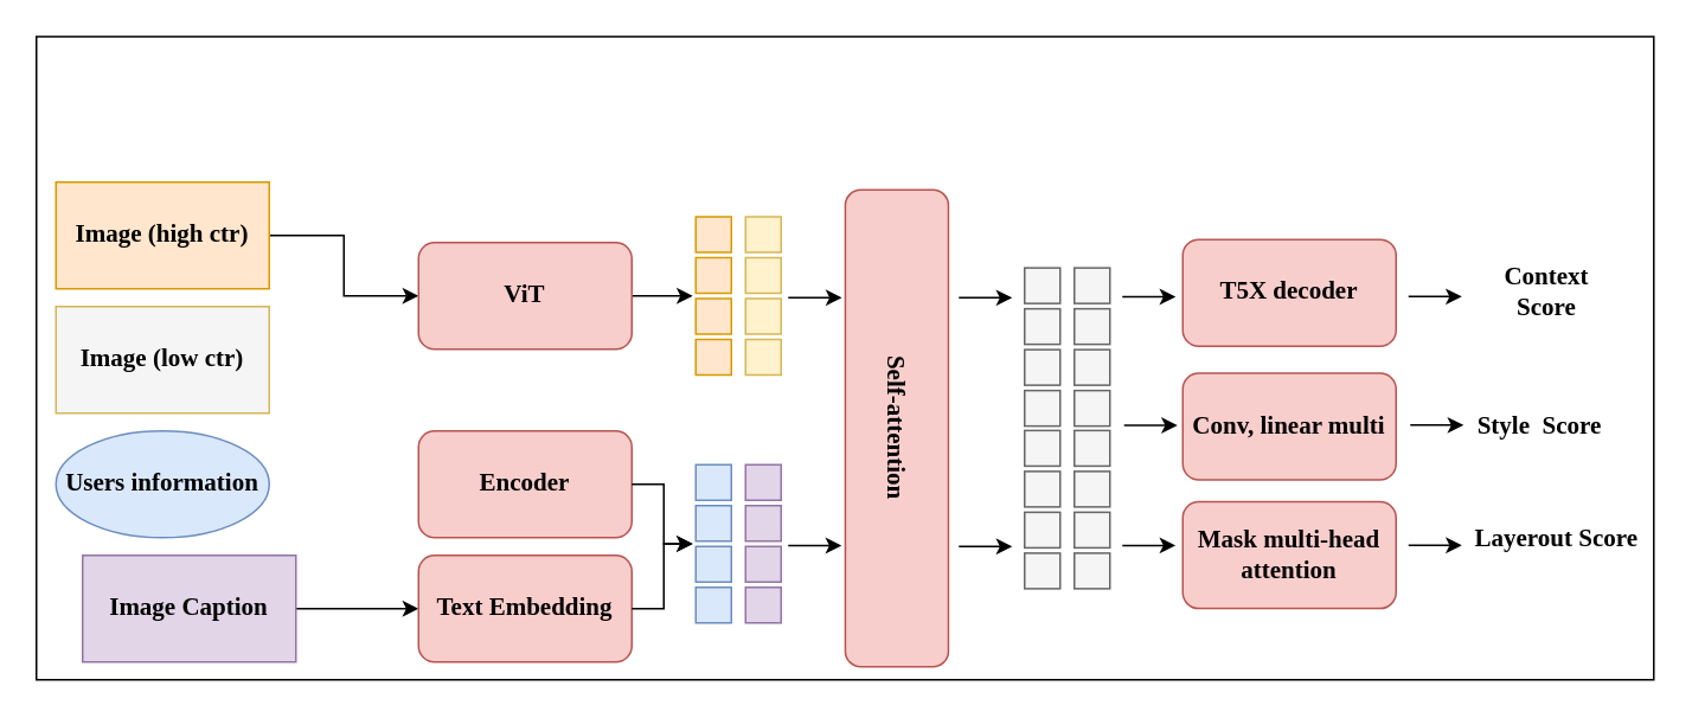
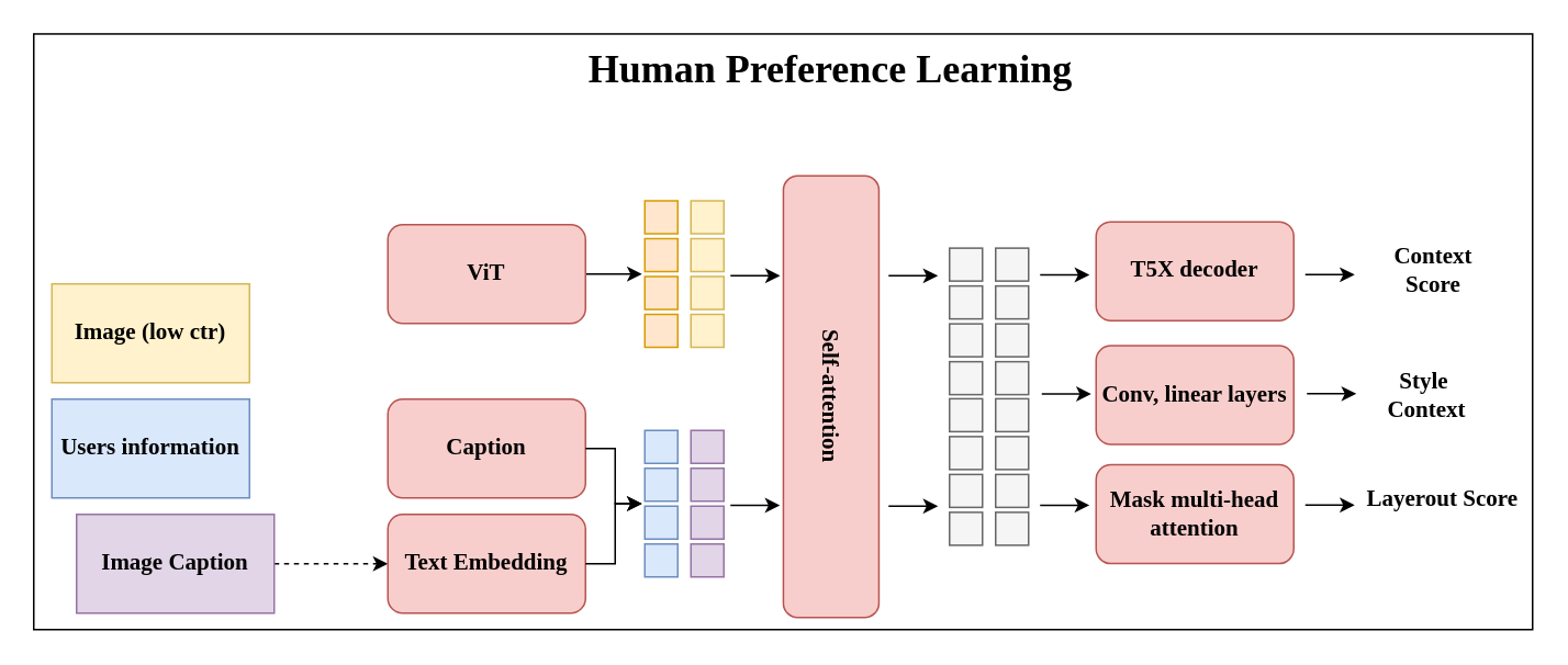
  <mxCell id="0" />
  <mxCell id="1" parent="0" />
  <mxCell id="2" value="" style="rounded=0;whiteSpace=wrap;html=1;" vertex="1" parent="1"><mxGeometry x="20" y="20.13" width="910" height="361.87" as="geometry" /></mxCell>
- <mxCell id="3" style="edgeStyle=orthogonalEdgeStyle;rounded=0;orthogonalLoop=1;jettySize=auto;html=1;fontFamily=Times New Roman;fontSize=14;fontStyle=1" edge="1" parent="1" source="4" target="12"><mxGeometry relative="1" as="geometry" /></mxCell>
+ <mxCell id="3" style="edgeStyle=orthogonalEdgeStyle;rounded=0;orthogonalLoop=1;jettySize=auto;html=1;fontFamily=Times New Roman;fontSize=14;fontStyle=1;dashed=1;" edge="1" parent="1" source="4" target="12"><mxGeometry relative="1" as="geometry" /></mxCell>
  <mxCell id="4" value="Image Caption" style="rounded=0;whiteSpace=wrap;html=1;fillColor=#e1d5e7;strokeColor=#9673a6;fontFamily=Times New Roman;fontSize=14;fontStyle=1" vertex="1" parent="1"><mxGeometry x="46" y="312" width="120" height="60" as="geometry" /></mxCell>
- <mxCell id="5" style="edgeStyle=orthogonalEdgeStyle;rounded=0;orthogonalLoop=1;jettySize=auto;html=1;entryX=0;entryY=0.5;entryDx=0;entryDy=0;fontFamily=Times New Roman;fontSize=14;fontStyle=1" edge="1" parent="1" source="6" target="10"><mxGeometry relative="1" as="geometry" /></mxCell>
- <mxCell id="6" value="Image (high ctr)" style="rounded=0;whiteSpace=wrap;html=1;fillColor=#ffe6cc;strokeColor=#d79b00;fontFamily=Times New Roman;fontSize=14;fontStyle=1" vertex="1" parent="1"><mxGeometry x="31" y="102" width="120" height="60" as="geometry" /></mxCell>
- <mxCell id="7" value="Image (low ctr)" style="rounded=0;whiteSpace=wrap;html=1;fillColor=#f5f5f5;strokeColor=#d6b656;fontFamily=Times New Roman;fontSize=14;fontStyle=1;" vertex="1" parent="1"><mxGeometry x="31" y="172" width="120" height="60" as="geometry" /></mxCell>
- <mxCell id="8" value="Users information" style="ellipse;whiteSpace=wrap;html=1;fillColor=#dae8fc;strokeColor=#6c8ebf;fontFamily=Times New Roman;fontSize=14;fontStyle=1;" vertex="1" parent="1"><mxGeometry x="31" y="242" width="120" height="60" as="geometry" /></mxCell>
+ <mxCell id="7" value="Image (low ctr)" style="rounded=0;whiteSpace=wrap;html=1;fillColor=#fff2cc;strokeColor=#d6b656;fontFamily=Times New Roman;fontSize=14;fontStyle=1" vertex="1" parent="1"><mxGeometry x="31" y="172" width="120" height="60" as="geometry" /></mxCell>
+ <mxCell id="8" value="Users information" style="rounded=0;whiteSpace=wrap;html=1;fillColor=#dae8fc;strokeColor=#6c8ebf;fontFamily=Times New Roman;fontSize=14;fontStyle=1" vertex="1" parent="1"><mxGeometry x="31" y="242" width="120" height="60" as="geometry" /></mxCell>
  <mxCell id="9" style="edgeStyle=orthogonalEdgeStyle;rounded=0;orthogonalLoop=1;jettySize=auto;html=1;fontFamily=Times New Roman;fontSize=14;fontStyle=1" edge="1" parent="1" source="10"><mxGeometry relative="1" as="geometry"><mxPoint x="389.261" y="166" as="targetPoint" /></mxGeometry></mxCell>
  <mxCell id="10" value="ViT" style="rounded=1;whiteSpace=wrap;html=1;fillColor=#f8cecc;strokeColor=#b85450;fontFamily=Times New Roman;fontSize=14;fontStyle=1" vertex="1" parent="1"><mxGeometry x="235" y="136" width="120" height="60" as="geometry" /></mxCell>
- <mxCell id="11" value="Encoder" style="rounded=1;whiteSpace=wrap;html=1;fillColor=#f8cecc;strokeColor=#b85450;fontFamily=Times New Roman;fontSize=14;fontStyle=1" vertex="1" parent="1"><mxGeometry x="235" y="242" width="120" height="60" as="geometry" /></mxCell>
+ <mxCell id="11" value="Caption" style="rounded=1;whiteSpace=wrap;html=1;fillColor=#f8cecc;strokeColor=#b85450;fontFamily=Times New Roman;fontSize=14;fontStyle=1" vertex="1" parent="1"><mxGeometry x="235" y="242" width="120" height="60" as="geometry" /></mxCell>
  <mxCell id="12" value="Text Embedding" style="rounded=1;whiteSpace=wrap;html=1;fillColor=#f8cecc;strokeColor=#b85450;fontFamily=Times New Roman;fontSize=14;fontStyle=1" vertex="1" parent="1"><mxGeometry x="235" y="312" width="120" height="60" as="geometry" /></mxCell>
  <mxCell id="13" value="" style="rounded=0;whiteSpace=wrap;html=1;fillColor=#ffe6cc;strokeColor=#d79b00;fontFamily=Times New Roman;fontSize=14;fontStyle=1" vertex="1" parent="1"><mxGeometry x="391" y="121.5" width="20" height="20" as="geometry" /></mxCell>
  <mxCell id="14" value="" style="rounded=0;whiteSpace=wrap;html=1;fillColor=#ffe6cc;strokeColor=#d79b00;fontFamily=Times New Roman;fontSize=14;fontStyle=1" vertex="1" parent="1"><mxGeometry x="391" y="144.5" width="20" height="20" as="geometry" /></mxCell>
  <mxCell id="15" value="" style="rounded=0;whiteSpace=wrap;html=1;fillColor=#ffe6cc;strokeColor=#d79b00;fontFamily=Times New Roman;fontSize=14;fontStyle=1" vertex="1" parent="1"><mxGeometry x="391" y="167.5" width="20" height="20" as="geometry" /></mxCell>
  <mxCell id="16" value="" style="rounded=0;whiteSpace=wrap;html=1;fillColor=#ffe6cc;strokeColor=#d79b00;fontFamily=Times New Roman;fontSize=14;fontStyle=1" vertex="1" parent="1"><mxGeometry x="391" y="190.5" width="20" height="20" as="geometry" /></mxCell>
  <mxCell id="17" value="" style="rounded=0;whiteSpace=wrap;html=1;fillColor=#fff2cc;strokeColor=#d6b656;fontFamily=Times New Roman;fontSize=14;fontStyle=1" vertex="1" parent="1"><mxGeometry x="419" y="121.5" width="20" height="20" as="geometry" /></mxCell>
  <mxCell id="18" value="" style="rounded=0;whiteSpace=wrap;html=1;fillColor=#fff2cc;strokeColor=#d6b656;fontFamily=Times New Roman;fontSize=14;fontStyle=1" vertex="1" parent="1"><mxGeometry x="419" y="144.5" width="20" height="20" as="geometry" /></mxCell>
  <mxCell id="19" value="" style="rounded=0;whiteSpace=wrap;html=1;fillColor=#fff2cc;strokeColor=#d6b656;fontFamily=Times New Roman;fontSize=14;fontStyle=1" vertex="1" parent="1"><mxGeometry x="419" y="167.5" width="20" height="20" as="geometry" /></mxCell>
  <mxCell id="20" value="" style="rounded=0;whiteSpace=wrap;html=1;fillColor=#fff2cc;strokeColor=#d6b656;fontFamily=Times New Roman;fontSize=14;fontStyle=1" vertex="1" parent="1"><mxGeometry x="419" y="190.5" width="20" height="20" as="geometry" /></mxCell>
  <mxCell id="21" value="Self-attention" style="rounded=1;whiteSpace=wrap;html=1;rotation=90;fillColor=#f8cecc;strokeColor=#b85450;fontFamily=Times New Roman;fontSize=14;fontStyle=1" vertex="1" parent="1"><mxGeometry x="370" y="211.5" width="268.25" height="58" as="geometry" /></mxCell>
  <mxCell id="22" value="" style="endArrow=classic;html=1;rounded=0;entryX=0.226;entryY=1.034;entryDx=0;entryDy=0;entryPerimeter=0;fontFamily=Times New Roman;fontSize=14;fontStyle=1" edge="1" parent="1" target="21"><mxGeometry width="50" height="50" relative="1" as="geometry"><mxPoint x="443" y="167" as="sourcePoint" /><mxPoint x="482" y="163" as="targetPoint" /></mxGeometry></mxCell>
  <mxCell id="23" value="" style="rounded=0;whiteSpace=wrap;html=1;fillColor=#f5f5f5;strokeColor=#666666;fontColor=#333333;fontFamily=Times New Roman;fontSize=14;fontStyle=1" vertex="1" parent="1"><mxGeometry x="576" y="150.25" width="20" height="20" as="geometry" /></mxCell>
  <mxCell id="24" value="" style="rounded=0;whiteSpace=wrap;html=1;fillColor=#f5f5f5;strokeColor=#666666;fontColor=#333333;fontFamily=Times New Roman;fontSize=14;fontStyle=1" vertex="1" parent="1"><mxGeometry x="576" y="173.25" width="20" height="20" as="geometry" /></mxCell>
  <mxCell id="25" value="" style="rounded=0;whiteSpace=wrap;html=1;fillColor=#f5f5f5;strokeColor=#666666;fontColor=#333333;fontFamily=Times New Roman;fontSize=14;fontStyle=1" vertex="1" parent="1"><mxGeometry x="576" y="196.25" width="20" height="20" as="geometry" /></mxCell>
  <mxCell id="26" value="" style="rounded=0;whiteSpace=wrap;html=1;fillColor=#f5f5f5;strokeColor=#666666;fontColor=#333333;fontFamily=Times New Roman;fontSize=14;fontStyle=1" vertex="1" parent="1"><mxGeometry x="576" y="219.25" width="20" height="20" as="geometry" /></mxCell>
  <mxCell id="27" value="" style="rounded=0;whiteSpace=wrap;html=1;fillColor=#f5f5f5;strokeColor=#666666;fontColor=#333333;fontFamily=Times New Roman;fontSize=14;fontStyle=1" vertex="1" parent="1"><mxGeometry x="604" y="150.25" width="20" height="20" as="geometry" /></mxCell>
  <mxCell id="28" value="" style="rounded=0;whiteSpace=wrap;html=1;fillColor=#f5f5f5;strokeColor=#666666;fontColor=#333333;fontFamily=Times New Roman;fontSize=14;fontStyle=1" vertex="1" parent="1"><mxGeometry x="604" y="173.25" width="20" height="20" as="geometry" /></mxCell>
  <mxCell id="29" value="" style="rounded=0;whiteSpace=wrap;html=1;fillColor=#f5f5f5;strokeColor=#666666;fontColor=#333333;fontFamily=Times New Roman;fontSize=14;fontStyle=1" vertex="1" parent="1"><mxGeometry x="604" y="196.25" width="20" height="20" as="geometry" /></mxCell>
  <mxCell id="30" value="" style="rounded=0;whiteSpace=wrap;html=1;fillColor=#f5f5f5;strokeColor=#666666;fontColor=#333333;fontFamily=Times New Roman;fontSize=14;fontStyle=1" vertex="1" parent="1"><mxGeometry x="604" y="219.25" width="20" height="20" as="geometry" /></mxCell>
  <mxCell id="31" value="" style="rounded=0;whiteSpace=wrap;html=1;fillColor=#f5f5f5;strokeColor=#666666;fontColor=#333333;fontFamily=Times New Roman;fontSize=14;fontStyle=1" vertex="1" parent="1"><mxGeometry x="576" y="241.75" width="20" height="20" as="geometry" /></mxCell>
  <mxCell id="32" value="" style="rounded=0;whiteSpace=wrap;html=1;fillColor=#f5f5f5;strokeColor=#666666;fontColor=#333333;fontFamily=Times New Roman;fontSize=14;fontStyle=1" vertex="1" parent="1"><mxGeometry x="576" y="264.75" width="20" height="20" as="geometry" /></mxCell>
  <mxCell id="33" value="" style="rounded=0;whiteSpace=wrap;html=1;fillColor=#f5f5f5;strokeColor=#666666;fontColor=#333333;fontFamily=Times New Roman;fontSize=14;fontStyle=1" vertex="1" parent="1"><mxGeometry x="576" y="287.75" width="20" height="20" as="geometry" /></mxCell>
  <mxCell id="34" value="" style="rounded=0;whiteSpace=wrap;html=1;fillColor=#f5f5f5;strokeColor=#666666;fontColor=#333333;fontFamily=Times New Roman;fontSize=14;fontStyle=1" vertex="1" parent="1"><mxGeometry x="576" y="310.75" width="20" height="20" as="geometry" /></mxCell>
  <mxCell id="35" value="" style="rounded=0;whiteSpace=wrap;html=1;fillColor=#f5f5f5;strokeColor=#666666;fontColor=#333333;fontFamily=Times New Roman;fontSize=14;fontStyle=1" vertex="1" parent="1"><mxGeometry x="604" y="241.75" width="20" height="20" as="geometry" /></mxCell>
  <mxCell id="36" value="" style="rounded=0;whiteSpace=wrap;html=1;fillColor=#f5f5f5;strokeColor=#666666;fontColor=#333333;fontFamily=Times New Roman;fontSize=14;fontStyle=1" vertex="1" parent="1"><mxGeometry x="604" y="264.75" width="20" height="20" as="geometry" /></mxCell>
  <mxCell id="37" value="" style="rounded=0;whiteSpace=wrap;html=1;fillColor=#f5f5f5;strokeColor=#666666;fontColor=#333333;fontFamily=Times New Roman;fontSize=14;fontStyle=1" vertex="1" parent="1"><mxGeometry x="604" y="287.75" width="20" height="20" as="geometry" /></mxCell>
  <mxCell id="38" value="" style="rounded=0;whiteSpace=wrap;html=1;fillColor=#f5f5f5;strokeColor=#666666;fontColor=#333333;fontFamily=Times New Roman;fontSize=14;fontStyle=1" vertex="1" parent="1"><mxGeometry x="604" y="310.75" width="20" height="20" as="geometry" /></mxCell>
  <mxCell id="39" value="" style="endArrow=classic;html=1;rounded=0;entryX=0.226;entryY=1.034;entryDx=0;entryDy=0;entryPerimeter=0;fontFamily=Times New Roman;fontSize=14;fontStyle=1" edge="1" parent="1"><mxGeometry width="50" height="50" relative="1" as="geometry"><mxPoint x="539" y="167.05" as="sourcePoint" /><mxPoint x="569" y="167.05" as="targetPoint" /></mxGeometry></mxCell>
  <mxCell id="40" value="" style="endArrow=classic;html=1;rounded=0;entryX=0.226;entryY=1.034;entryDx=0;entryDy=0;entryPerimeter=0;fontFamily=Times New Roman;fontSize=14;fontStyle=1" edge="1" parent="1"><mxGeometry width="50" height="50" relative="1" as="geometry"><mxPoint x="539" y="307" as="sourcePoint" /><mxPoint x="569" y="307" as="targetPoint" /></mxGeometry></mxCell>
  <mxCell id="41" value="T5X decoder" style="rounded=1;whiteSpace=wrap;html=1;fillColor=#f8cecc;strokeColor=#b85450;fontFamily=Times New Roman;fontSize=14;fontStyle=1" vertex="1" parent="1"><mxGeometry x="665" y="134.25" width="120" height="60" as="geometry" /></mxCell>
  <mxCell id="42" style="edgeStyle=orthogonalEdgeStyle;rounded=0;orthogonalLoop=1;jettySize=auto;html=1;exitX=1;exitY=0.5;exitDx=0;exitDy=0;fontFamily=Times New Roman;fontSize=14;fontStyle=1" edge="1" parent="1" source="11"><mxGeometry relative="1" as="geometry"><mxPoint x="389.261" y="305.5" as="targetPoint" /><mxPoint x="355" y="305.5" as="sourcePoint" /><Array as="points"><mxPoint x="373" y="272" /><mxPoint x="373" y="306" /></Array></mxGeometry></mxCell>
  <mxCell id="43" value="" style="rounded=0;whiteSpace=wrap;html=1;fillColor=#dae8fc;strokeColor=#6c8ebf;fontFamily=Times New Roman;fontSize=14;fontStyle=1" vertex="1" parent="1"><mxGeometry x="391" y="261" width="20" height="20" as="geometry" /></mxCell>
  <mxCell id="44" value="" style="rounded=0;whiteSpace=wrap;html=1;fillColor=#dae8fc;strokeColor=#6c8ebf;fontFamily=Times New Roman;fontSize=14;fontStyle=1" vertex="1" parent="1"><mxGeometry x="391" y="284" width="20" height="20" as="geometry" /></mxCell>
  <mxCell id="45" value="" style="rounded=0;whiteSpace=wrap;html=1;fillColor=#dae8fc;strokeColor=#6c8ebf;fontFamily=Times New Roman;fontSize=14;fontStyle=1" vertex="1" parent="1"><mxGeometry x="391" y="307" width="20" height="20" as="geometry" /></mxCell>
  <mxCell id="46" value="" style="rounded=0;whiteSpace=wrap;html=1;fillColor=#dae8fc;strokeColor=#6c8ebf;fontFamily=Times New Roman;fontSize=14;fontStyle=1" vertex="1" parent="1"><mxGeometry x="391" y="330" width="20" height="20" as="geometry" /></mxCell>
  <mxCell id="47" value="" style="rounded=0;whiteSpace=wrap;html=1;fillColor=#e1d5e7;strokeColor=#9673a6;fontFamily=Times New Roman;fontSize=14;fontStyle=1" vertex="1" parent="1"><mxGeometry x="419" y="261" width="20" height="20" as="geometry" /></mxCell>
  <mxCell id="48" value="" style="rounded=0;whiteSpace=wrap;html=1;fillColor=#e1d5e7;strokeColor=#9673a6;fontFamily=Times New Roman;fontSize=14;fontStyle=1" vertex="1" parent="1"><mxGeometry x="419" y="284" width="20" height="20" as="geometry" /></mxCell>
  <mxCell id="49" value="" style="rounded=0;whiteSpace=wrap;html=1;fillColor=#e1d5e7;strokeColor=#9673a6;fontFamily=Times New Roman;fontSize=14;fontStyle=1" vertex="1" parent="1"><mxGeometry x="419" y="307" width="20" height="20" as="geometry" /></mxCell>
  <mxCell id="50" value="" style="rounded=0;whiteSpace=wrap;html=1;fillColor=#e1d5e7;strokeColor=#9673a6;fontFamily=Times New Roman;fontSize=14;fontStyle=1" vertex="1" parent="1"><mxGeometry x="419" y="330" width="20" height="20" as="geometry" /></mxCell>
  <mxCell id="51" value="" style="endArrow=classic;html=1;rounded=0;entryX=0.226;entryY=1.034;entryDx=0;entryDy=0;entryPerimeter=0;fontFamily=Times New Roman;fontSize=14;fontStyle=1" edge="1" parent="1"><mxGeometry width="50" height="50" relative="1" as="geometry"><mxPoint x="443" y="306.5" as="sourcePoint" /><mxPoint x="473" y="306.5" as="targetPoint" /></mxGeometry></mxCell>
  <mxCell id="52" style="edgeStyle=orthogonalEdgeStyle;rounded=0;orthogonalLoop=1;jettySize=auto;html=1;exitX=1;exitY=0.5;exitDx=0;exitDy=0;fontFamily=Times New Roman;fontSize=14;fontStyle=1" edge="1" parent="1" source="12"><mxGeometry relative="1" as="geometry"><mxPoint x="389.261" y="305.5" as="targetPoint" /><mxPoint x="355" y="272" as="sourcePoint" /><Array as="points"><mxPoint x="373" y="342" /><mxPoint x="373" y="305" /></Array></mxGeometry></mxCell>
  <mxCell id="53" value="Context Score" style="rounded=0;whiteSpace=wrap;html=1;strokeColor=none;fontFamily=Times New Roman;fontSize=14;fontStyle=1" vertex="1" parent="1"><mxGeometry x="830" y="134" width="80" height="60" as="geometry" /></mxCell>
- <mxCell id="54" value="Conv, linear multi" style="rounded=1;whiteSpace=wrap;html=1;fillColor=#f8cecc;strokeColor=#b85450;fontFamily=Times New Roman;fontSize=14;fontStyle=1" vertex="1" parent="1"><mxGeometry x="665" y="209.5" width="120" height="60" as="geometry" /></mxCell>
- <mxCell id="55" value="Style&amp;nbsp; Score" style="rounded=0;whiteSpace=wrap;html=1;strokeColor=none;fontFamily=Times New Roman;fontSize=14;fontStyle=1" vertex="1" parent="1"><mxGeometry x="826" y="209.5" width="80" height="60" as="geometry" /></mxCell>
+ <mxCell id="54" value="Conv, linear layers" style="rounded=1;whiteSpace=wrap;html=1;fillColor=#f8cecc;strokeColor=#b85450;fontFamily=Times New Roman;fontSize=14;fontStyle=1" vertex="1" parent="1"><mxGeometry x="665" y="209.5" width="120" height="60" as="geometry" /></mxCell>
+ <mxCell id="55" value="Style&amp;nbsp; Context" style="rounded=0;whiteSpace=wrap;html=1;strokeColor=none;fontFamily=Times New Roman;fontSize=14;fontStyle=1" vertex="1" parent="1"><mxGeometry x="826" y="209.5" width="80" height="60" as="geometry" /></mxCell>
  <mxCell id="56" value="Mask multi-head attention" style="rounded=1;whiteSpace=wrap;html=1;fillColor=#f8cecc;strokeColor=#b85450;fontFamily=Times New Roman;fontSize=14;fontStyle=1" vertex="1" parent="1"><mxGeometry x="665" y="281.88" width="120" height="60" as="geometry" /></mxCell>
  <mxCell id="57" value="Layerout Score" style="rounded=0;whiteSpace=wrap;html=1;strokeColor=none;fontFamily=Times New Roman;fontSize=14;fontStyle=1" vertex="1" parent="1"><mxGeometry x="826" y="273" width="99" height="60" as="geometry" /></mxCell>
  <mxCell id="58" value="" style="endArrow=classic;html=1;rounded=0;entryX=0.226;entryY=1.034;entryDx=0;entryDy=0;entryPerimeter=0;fontFamily=Times New Roman;fontSize=14;fontStyle=1" edge="1" parent="1"><mxGeometry width="50" height="50" relative="1" as="geometry"><mxPoint x="631" y="166.49" as="sourcePoint" /><mxPoint x="661" y="166.49" as="targetPoint" /></mxGeometry></mxCell>
  <mxCell id="59" value="" style="endArrow=classic;html=1;rounded=0;entryX=0.226;entryY=1.034;entryDx=0;entryDy=0;entryPerimeter=0;fontFamily=Times New Roman;fontSize=14;fontStyle=1" edge="1" parent="1"><mxGeometry width="50" height="50" relative="1" as="geometry"><mxPoint x="631" y="306.44" as="sourcePoint" /><mxPoint x="661" y="306.44" as="targetPoint" /></mxGeometry></mxCell>
  <mxCell id="60" value="" style="endArrow=classic;html=1;rounded=0;entryX=0.226;entryY=1.034;entryDx=0;entryDy=0;entryPerimeter=0;fontFamily=Times New Roman;fontSize=14;fontStyle=1" edge="1" parent="1"><mxGeometry width="50" height="50" relative="1" as="geometry"><mxPoint x="632" y="238.84" as="sourcePoint" /><mxPoint x="662" y="238.84" as="targetPoint" /></mxGeometry></mxCell>
  <mxCell id="61" value="" style="endArrow=classic;html=1;rounded=0;entryX=0.226;entryY=1.034;entryDx=0;entryDy=0;entryPerimeter=0;fontFamily=Times New Roman;fontSize=14;fontStyle=1" edge="1" parent="1"><mxGeometry width="50" height="50" relative="1" as="geometry"><mxPoint x="792" y="166.38" as="sourcePoint" /><mxPoint x="822" y="166.38" as="targetPoint" /></mxGeometry></mxCell>
  <mxCell id="62" value="" style="endArrow=classic;html=1;rounded=0;entryX=0.226;entryY=1.034;entryDx=0;entryDy=0;entryPerimeter=0;fontFamily=Times New Roman;fontSize=14;fontStyle=1" edge="1" parent="1"><mxGeometry width="50" height="50" relative="1" as="geometry"><mxPoint x="792" y="306.33" as="sourcePoint" /><mxPoint x="822" y="306.33" as="targetPoint" /></mxGeometry></mxCell>
  <mxCell id="63" value="" style="endArrow=classic;html=1;rounded=0;entryX=0.226;entryY=1.034;entryDx=0;entryDy=0;entryPerimeter=0;fontFamily=Times New Roman;fontSize=14;fontStyle=1" edge="1" parent="1"><mxGeometry width="50" height="50" relative="1" as="geometry"><mxPoint x="793" y="238.73" as="sourcePoint" /><mxPoint x="823" y="238.73" as="targetPoint" /></mxGeometry></mxCell>
+ <mxCell id="64" value="&lt;font style=&quot;font-size: 24px;&quot; face=&quot;Times New Roman&quot;&gt;Human Preference Learning&lt;/font&gt;" style="text;html=1;align=center;verticalAlign=middle;whiteSpace=wrap;rounded=0;fontStyle=1" vertex="1" parent="1"><mxGeometry x="342.13" y="20.13" width="324" height="42.87" as="geometry" /></mxCell>
